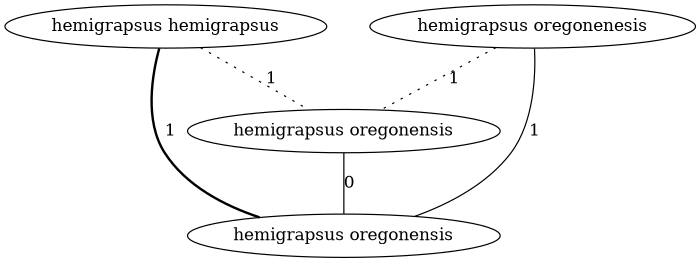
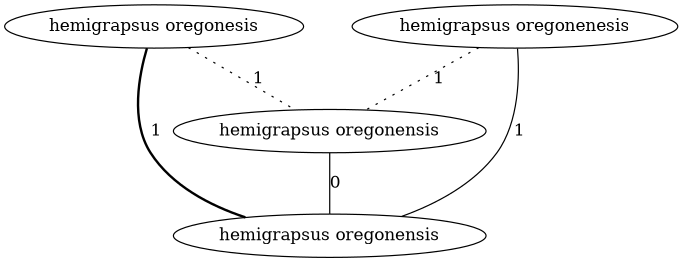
  graph {
    edge [style=dotted]
-   n1 [label="hemigrapsus hemigrapsus"]
+   n1 [label="hemigrapsus oregonesis"]
    n2 [label="hemigrapsus oregonensis"]
    n3 [label="hemigrapsus oregonensis"]
    n4 [label="hemigrapsus oregonenesis"]
    n1 -- n2 [label=1]
    n1 -- n3 [label=1 style=bold]
    n2 -- n3 [label=0 style=solid]
    n4 -- n2 [label=1]
    n4 -- n3 [label=1 style=solid]
  }
